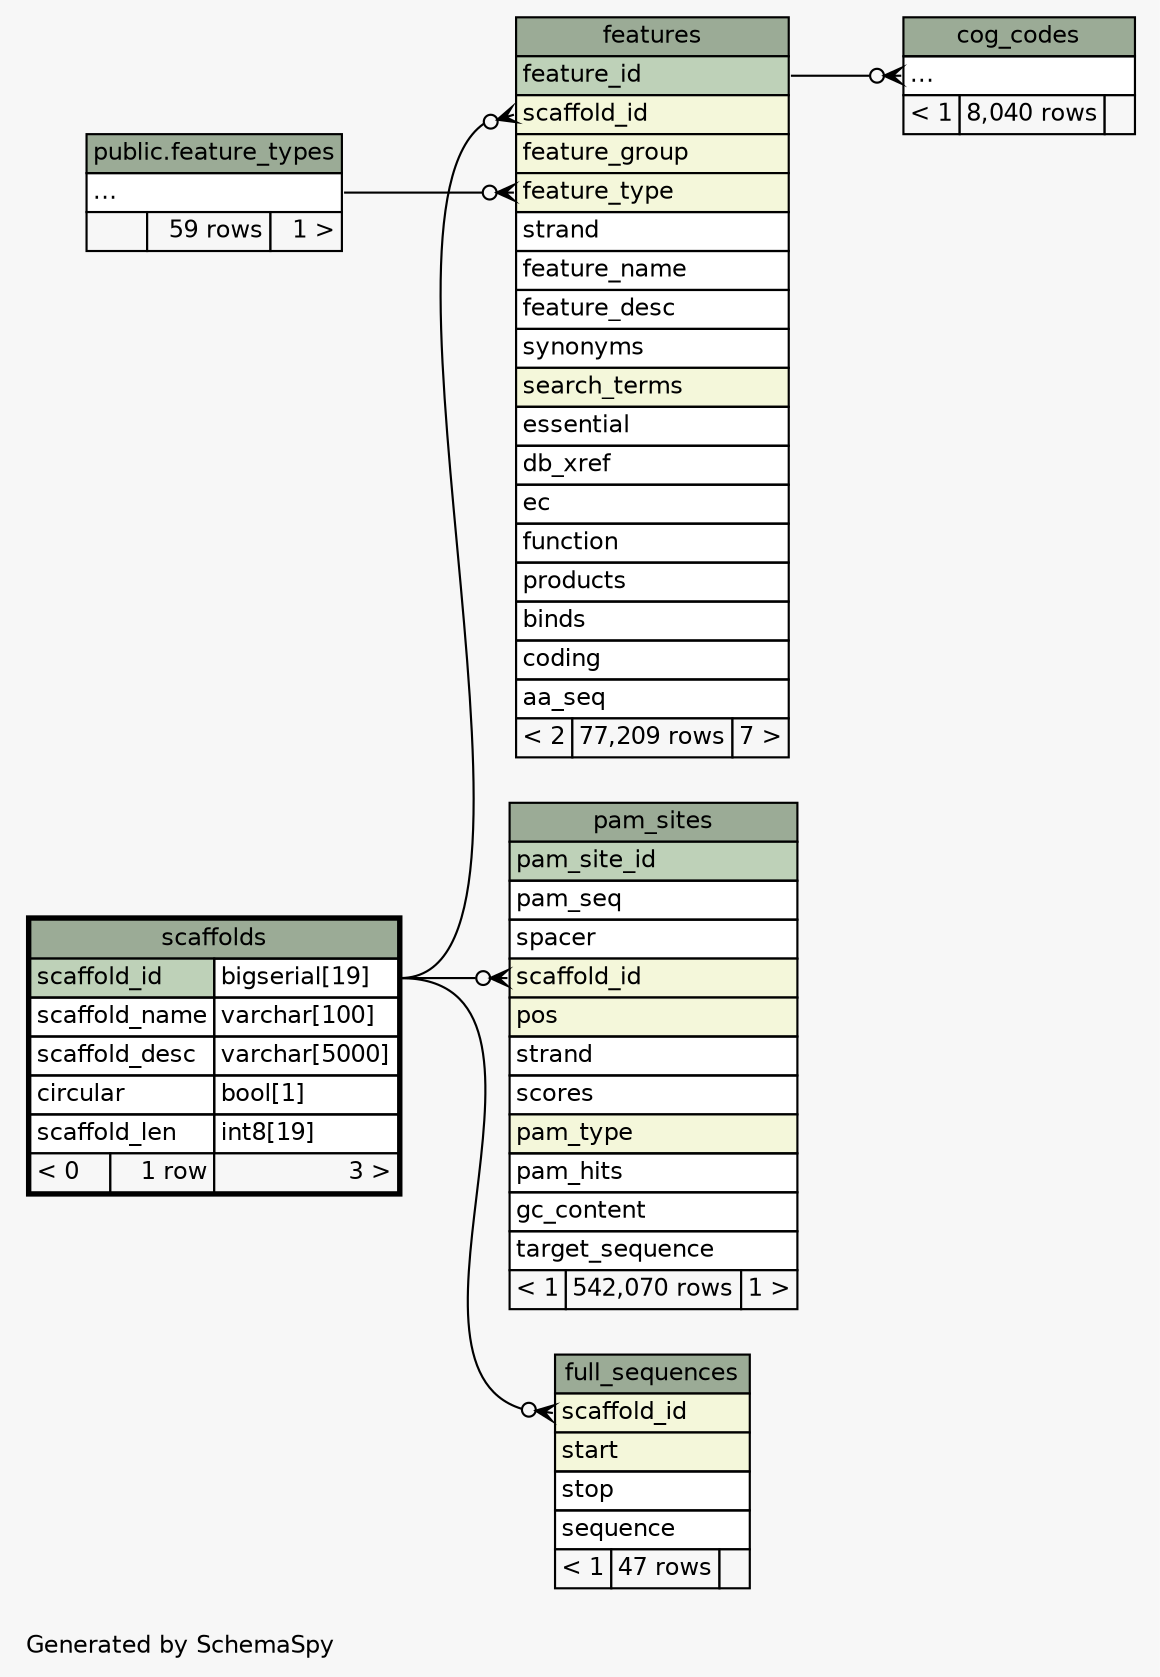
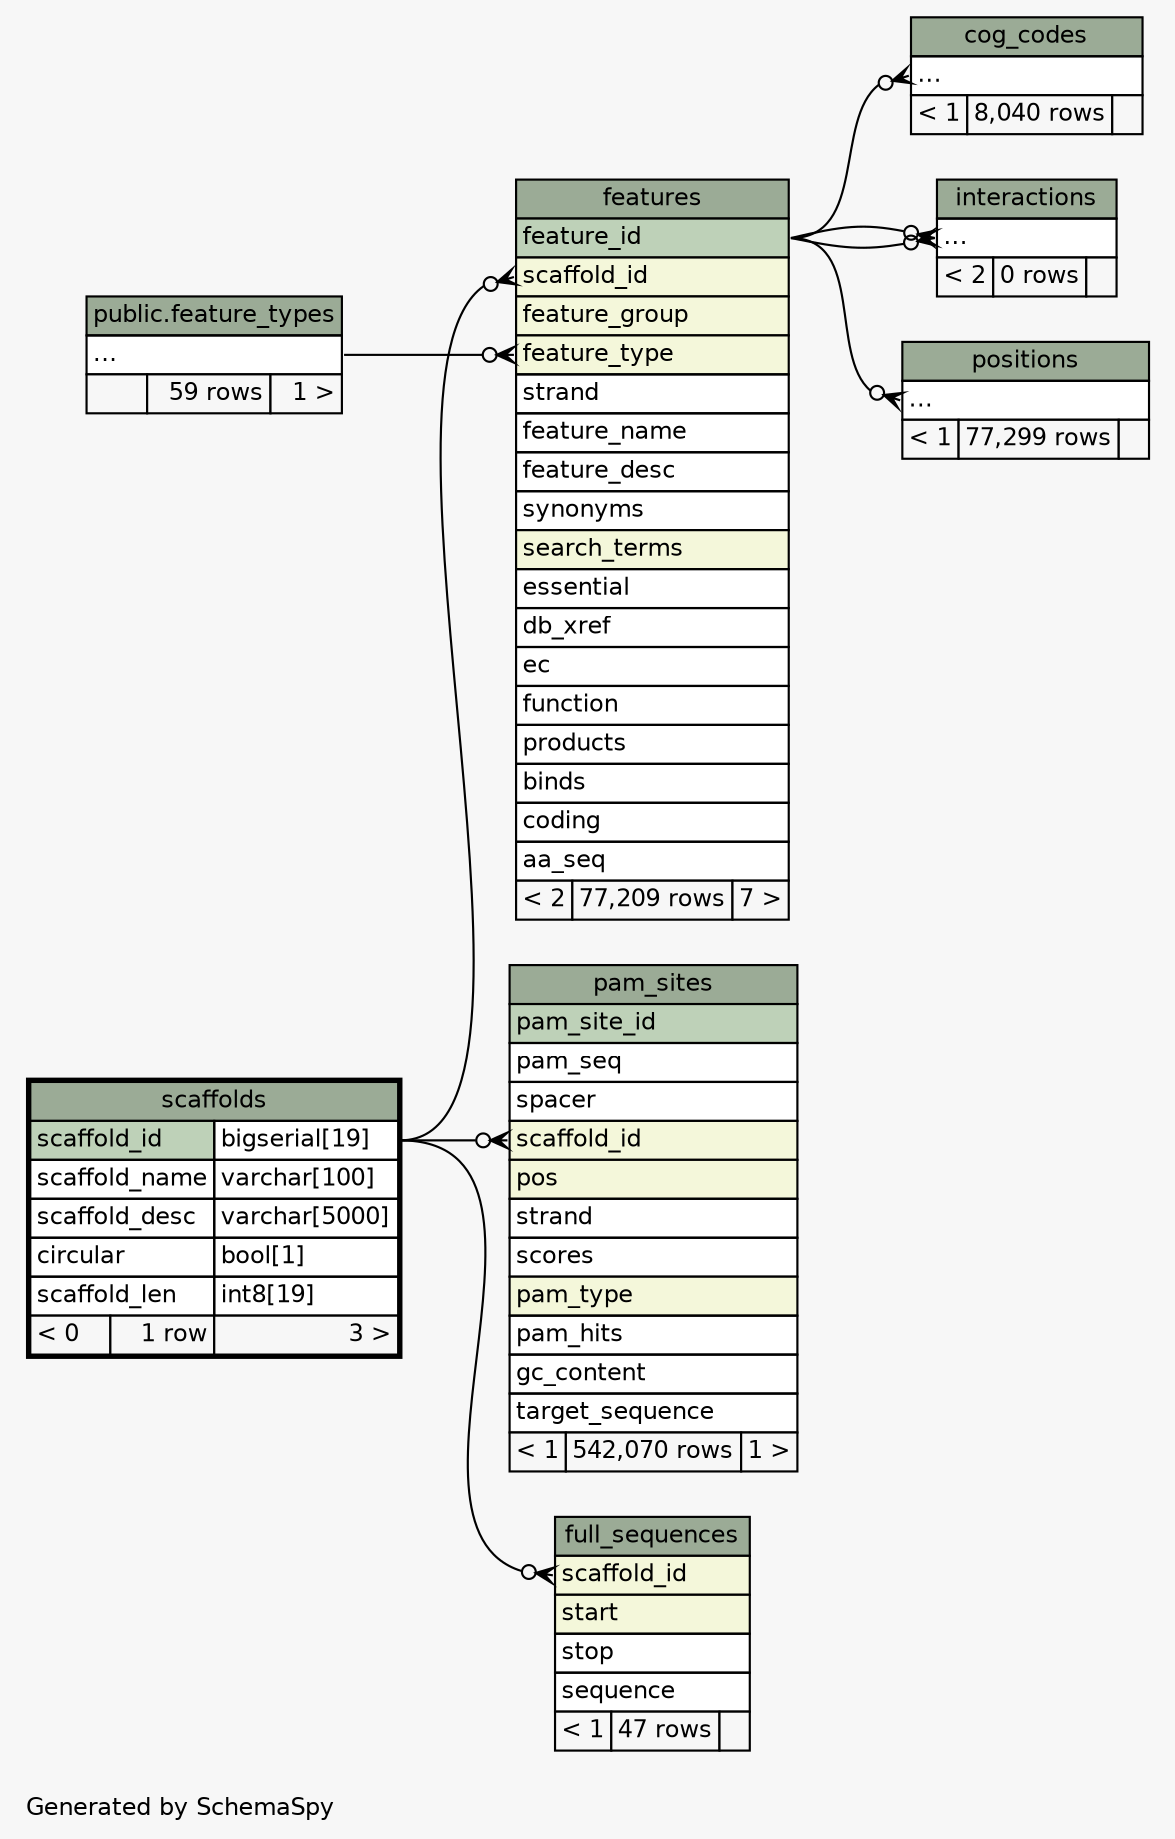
  digraph {
    bgcolor="#f7f7f7"
    fontname=Helvetica
    fontsize=11
    label="\nGenerated by SchemaSpy"
    labeljust=l
    nodesep=0.18
    rankdir=RL
    ranksep=0.46
    node [fontname=Helvetica fontsize=11 shape=plaintext]
    edge [arrowhead=none arrowsize=0.8 arrowtail=crowodot dir=back headport="feature_id:e" tailport="elipses:w"]
    n1 [label=<     <TABLE BORDER="0" CELLBORDER="1" CELLSPACING="0" BGCOLOR="#ffffff">       <TR><TD COLSPAN="3" BGCOLOR="#9bab96" ALIGN="CENTER">cog_codes</TD></TR>       <TR><TD PORT="elipses" COLSPAN="3" ALIGN="LEFT">...</TD></TR>       <TR><TD ALIGN="LEFT" BGCOLOR="#f7f7f7">&lt; 1</TD><TD ALIGN="RIGHT" BGCOLOR="#f7f7f7">8,040 rows</TD><TD ALIGN="RIGHT" BGCOLOR="#f7f7f7">  </TD></TR>     </TABLE>>]
    n2 [label=<     <TABLE BORDER="0" CELLBORDER="1" CELLSPACING="0" BGCOLOR="#ffffff">       <TR><TD COLSPAN="3" BGCOLOR="#9bab96" ALIGN="CENTER">features</TD></TR>       <TR><TD PORT="feature_id" COLSPAN="3" BGCOLOR="#bed1b8" ALIGN="LEFT">feature_id</TD></TR>       <TR><TD PORT="scaffold_id" COLSPAN="3" BGCOLOR="#f4f7da" ALIGN="LEFT">scaffold_id</TD></TR>       <TR><TD PORT="feature_group" COLSPAN="3" BGCOLOR="#f4f7da" ALIGN="LEFT">feature_group</TD></TR>       <TR><TD PORT="feature_type" COLSPAN="3" BGCOLOR="#f4f7da" ALIGN="LEFT">feature_type</TD></TR>       <TR><TD PORT="strand" COLSPAN="3" ALIGN="LEFT">strand</TD></TR>       <TR><TD PORT="feature_name" COLSPAN="3" ALIGN="LEFT">feature_name</TD></TR>       <TR><TD PORT="feature_desc" COLSPAN="3" ALIGN="LEFT">feature_desc</TD></TR>       <TR><TD PORT="synonyms" COLSPAN="3" ALIGN="LEFT">synonyms</TD></TR>       <TR><TD PORT="search_terms" COLSPAN="3" BGCOLOR="#f4f7da" ALIGN="LEFT">search_terms</TD></TR>       <TR><TD PORT="essential" COLSPAN="3" ALIGN="LEFT">essential</TD></TR>       <TR><TD PORT="db_xref" COLSPAN="3" ALIGN="LEFT">db_xref</TD></TR>       <TR><TD PORT="ec" COLSPAN="3" ALIGN="LEFT">ec</TD></TR>       <TR><TD PORT="function" COLSPAN="3" ALIGN="LEFT">function</TD></TR>       <TR><TD PORT="products" COLSPAN="3" ALIGN="LEFT">products</TD></TR>       <TR><TD PORT="binds" COLSPAN="3" ALIGN="LEFT">binds</TD></TR>       <TR><TD PORT="coding" COLSPAN="3" ALIGN="LEFT">coding</TD></TR>       <TR><TD PORT="aa_seq" COLSPAN="3" ALIGN="LEFT">aa_seq</TD></TR>       <TR><TD ALIGN="LEFT" BGCOLOR="#f7f7f7">&lt; 2</TD><TD ALIGN="RIGHT" BGCOLOR="#f7f7f7">77,209 rows</TD><TD ALIGN="RIGHT" BGCOLOR="#f7f7f7">7 &gt;</TD></TR>     </TABLE>>]
    n3 [label=<     <TABLE BORDER="0" CELLBORDER="1" CELLSPACING="0" BGCOLOR="#ffffff">       <TR><TD COLSPAN="3" BGCOLOR="#9bab96" ALIGN="CENTER">public.feature_types</TD></TR>       <TR><TD PORT="elipses" COLSPAN="3" ALIGN="LEFT">...</TD></TR>       <TR><TD ALIGN="LEFT" BGCOLOR="#f7f7f7">  </TD><TD ALIGN="RIGHT" BGCOLOR="#f7f7f7">59 rows</TD><TD ALIGN="RIGHT" BGCOLOR="#f7f7f7">1 &gt;</TD></TR>     </TABLE>>]
    n4 [label=<     <TABLE BORDER="2" CELLBORDER="1" CELLSPACING="0" BGCOLOR="#ffffff">       <TR><TD COLSPAN="3" BGCOLOR="#9bab96" ALIGN="CENTER">scaffolds</TD></TR>       <TR><TD PORT="scaffold_id" COLSPAN="2" BGCOLOR="#bed1b8" ALIGN="LEFT">scaffold_id</TD><TD PORT="scaffold_id.type" ALIGN="LEFT">bigserial[19]</TD></TR>       <TR><TD PORT="scaffold_name" COLSPAN="2" ALIGN="LEFT">scaffold_name</TD><TD PORT="scaffold_name.type" ALIGN="LEFT">varchar[100]</TD></TR>       <TR><TD PORT="scaffold_desc" COLSPAN="2" ALIGN="LEFT">scaffold_desc</TD><TD PORT="scaffold_desc.type" ALIGN="LEFT">varchar[5000]</TD></TR>       <TR><TD PORT="circular" COLSPAN="2" ALIGN="LEFT">circular</TD><TD PORT="circular.type" ALIGN="LEFT">bool[1]</TD></TR>       <TR><TD PORT="scaffold_len" COLSPAN="2" ALIGN="LEFT">scaffold_len</TD><TD PORT="scaffold_len.type" ALIGN="LEFT">int8[19]</TD></TR>       <TR><TD ALIGN="LEFT" BGCOLOR="#f7f7f7">&lt; 0</TD><TD ALIGN="RIGHT" BGCOLOR="#f7f7f7">1 row</TD><TD ALIGN="RIGHT" BGCOLOR="#f7f7f7">3 &gt;</TD></TR>     </TABLE>>]
    n5 [label=<     <TABLE BORDER="0" CELLBORDER="1" CELLSPACING="0" BGCOLOR="#ffffff">       <TR><TD COLSPAN="3" BGCOLOR="#9bab96" ALIGN="CENTER">full_sequences</TD></TR>       <TR><TD PORT="scaffold_id" COLSPAN="3" BGCOLOR="#f4f7da" ALIGN="LEFT">scaffold_id</TD></TR>       <TR><TD PORT="start" COLSPAN="3" BGCOLOR="#f4f7da" ALIGN="LEFT">start</TD></TR>       <TR><TD PORT="stop" COLSPAN="3" ALIGN="LEFT">stop</TD></TR>       <TR><TD PORT="sequence" COLSPAN="3" ALIGN="LEFT">sequence</TD></TR>       <TR><TD ALIGN="LEFT" BGCOLOR="#f7f7f7">&lt; 1</TD><TD ALIGN="RIGHT" BGCOLOR="#f7f7f7">47 rows</TD><TD ALIGN="RIGHT" BGCOLOR="#f7f7f7">  </TD></TR>     </TABLE>>]
+   n6 [label=<     <TABLE BORDER="0" CELLBORDER="1" CELLSPACING="0" BGCOLOR="#ffffff">       <TR><TD COLSPAN="3" BGCOLOR="#9bab96" ALIGN="CENTER">interactions</TD></TR>       <TR><TD PORT="elipses" COLSPAN="3" ALIGN="LEFT">...</TD></TR>       <TR><TD ALIGN="LEFT" BGCOLOR="#f7f7f7">&lt; 2</TD><TD ALIGN="RIGHT" BGCOLOR="#f7f7f7">0 rows</TD><TD ALIGN="RIGHT" BGCOLOR="#f7f7f7">  </TD></TR>     </TABLE>>]
    n7 [label=<     <TABLE BORDER="0" CELLBORDER="1" CELLSPACING="0" BGCOLOR="#ffffff">       <TR><TD COLSPAN="3" BGCOLOR="#9bab96" ALIGN="CENTER">pam_sites</TD></TR>       <TR><TD PORT="pam_site_id" COLSPAN="3" BGCOLOR="#bed1b8" ALIGN="LEFT">pam_site_id</TD></TR>       <TR><TD PORT="pam_seq" COLSPAN="3" ALIGN="LEFT">pam_seq</TD></TR>       <TR><TD PORT="spacer" COLSPAN="3" ALIGN="LEFT">spacer</TD></TR>       <TR><TD PORT="scaffold_id" COLSPAN="3" BGCOLOR="#f4f7da" ALIGN="LEFT">scaffold_id</TD></TR>       <TR><TD PORT="pos" COLSPAN="3" BGCOLOR="#f4f7da" ALIGN="LEFT">pos</TD></TR>       <TR><TD PORT="strand" COLSPAN="3" ALIGN="LEFT">strand</TD></TR>       <TR><TD PORT="scores" COLSPAN="3" ALIGN="LEFT">scores</TD></TR>       <TR><TD PORT="pam_type" COLSPAN="3" BGCOLOR="#f4f7da" ALIGN="LEFT">pam_type</TD></TR>       <TR><TD PORT="pam_hits" COLSPAN="3" ALIGN="LEFT">pam_hits</TD></TR>       <TR><TD PORT="gc_content" COLSPAN="3" ALIGN="LEFT">gc_content</TD></TR>       <TR><TD PORT="target_sequence" COLSPAN="3" ALIGN="LEFT">target_sequence</TD></TR>       <TR><TD ALIGN="LEFT" BGCOLOR="#f7f7f7">&lt; 1</TD><TD ALIGN="RIGHT" BGCOLOR="#f7f7f7">542,070 rows</TD><TD ALIGN="RIGHT" BGCOLOR="#f7f7f7">1 &gt;</TD></TR>     </TABLE>>]
+   n8 [label=<     <TABLE BORDER="0" CELLBORDER="1" CELLSPACING="0" BGCOLOR="#ffffff">       <TR><TD COLSPAN="3" BGCOLOR="#9bab96" ALIGN="CENTER">positions</TD></TR>       <TR><TD PORT="elipses" COLSPAN="3" ALIGN="LEFT">...</TD></TR>       <TR><TD ALIGN="LEFT" BGCOLOR="#f7f7f7">&lt; 1</TD><TD ALIGN="RIGHT" BGCOLOR="#f7f7f7">77,299 rows</TD><TD ALIGN="RIGHT" BGCOLOR="#f7f7f7">  </TD></TR>     </TABLE>>]
    n1 -> n2
    n2 -> n3 [headport="elipses:e" tailport="feature_type:w"]
    n2 -> n4 [headport="scaffold_id.type:e" tailport="scaffold_id:w"]
    n5 -> n4 [headport="scaffold_id.type:e" tailport="scaffold_id:w"]
+   n6 -> n2
+   n6 -> n2
    n7 -> n4 [headport="scaffold_id.type:e" tailport="scaffold_id:w"]
+   n8 -> n2
  }
